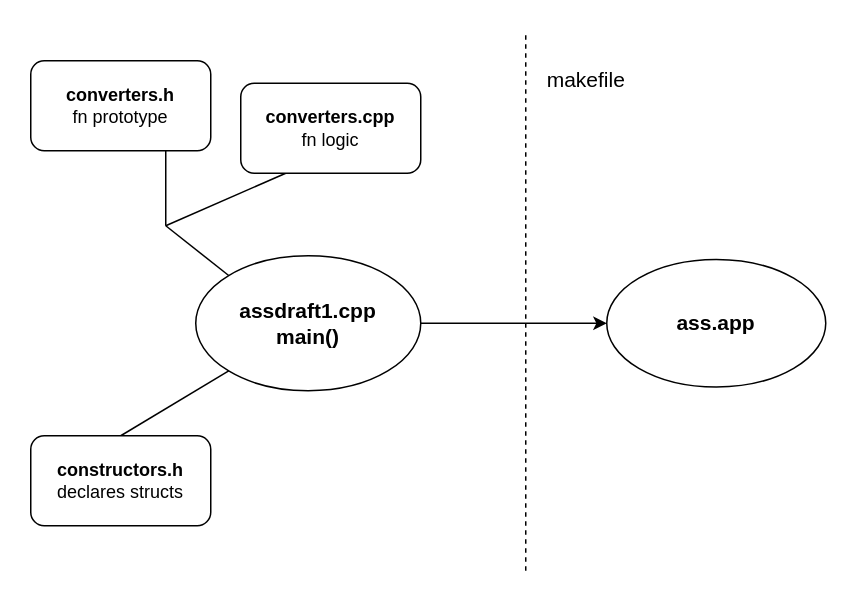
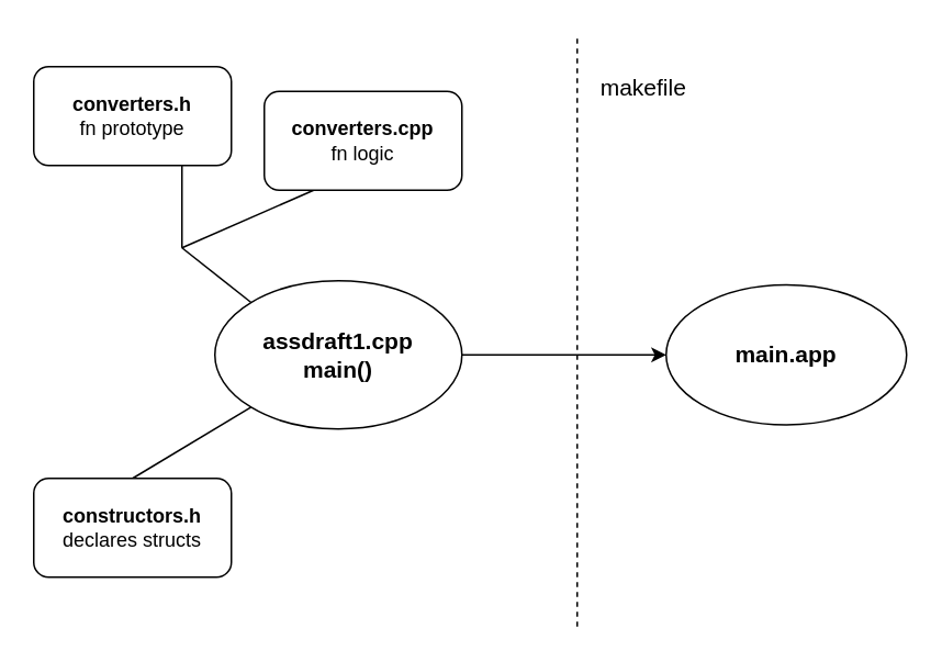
  <mxCell id="0" />
  <mxCell id="1" parent="0" />
  <mxCell id="2" style="rounded=0;orthogonalLoop=1;jettySize=auto;html=1;exitX=0;exitY=0;exitDx=0;exitDy=0;endArrow=none;endFill=0;" edge="1" parent="1" source="4"><mxGeometry relative="1" as="geometry"><mxPoint x="110" y="150" as="targetPoint" /></mxGeometry></mxCell>
  <mxCell id="3" style="edgeStyle=orthogonalEdgeStyle;rounded=0;orthogonalLoop=1;jettySize=auto;html=1;exitX=1;exitY=0.5;exitDx=0;exitDy=0;entryX=0;entryY=0.5;entryDx=0;entryDy=0;" edge="1" parent="1" source="4" target="11"><mxGeometry relative="1" as="geometry" /></mxCell>
  <mxCell id="4" value="&lt;b style=&quot;font-size: 14px;&quot;&gt;assdraft1.cpp&lt;br&gt;main()&lt;/b&gt;" style="ellipse;whiteSpace=wrap;html=1;" vertex="1" parent="1"><mxGeometry x="130" y="170" width="150" height="90" as="geometry" /></mxCell>
  <mxCell id="5" style="rounded=0;orthogonalLoop=1;jettySize=auto;html=1;exitX=0.5;exitY=0;exitDx=0;exitDy=0;entryX=0;entryY=1;entryDx=0;entryDy=0;endArrow=none;endFill=0;" edge="1" parent="1" source="6" target="4"><mxGeometry relative="1" as="geometry" /></mxCell>
  <mxCell id="6" value="&lt;b&gt;constructors.h&lt;/b&gt;&lt;br&gt;declares structs" style="rounded=1;whiteSpace=wrap;html=1;" vertex="1" parent="1"><mxGeometry x="20" y="290" width="120" height="60" as="geometry" /></mxCell>
  <mxCell id="7" style="rounded=0;orthogonalLoop=1;jettySize=auto;html=1;exitX=0.75;exitY=1;exitDx=0;exitDy=0;endArrow=none;endFill=0;" edge="1" parent="1" source="8"><mxGeometry relative="1" as="geometry"><mxPoint x="110" y="150" as="targetPoint" /></mxGeometry></mxCell>
  <mxCell id="8" value="&lt;b&gt;converters.h&lt;/b&gt;&lt;br&gt;fn prototype" style="rounded=1;whiteSpace=wrap;html=1;" vertex="1" parent="1"><mxGeometry x="20" y="40" width="120" height="60" as="geometry" /></mxCell>
  <mxCell id="9" style="rounded=0;orthogonalLoop=1;jettySize=auto;html=1;exitX=0.25;exitY=1;exitDx=0;exitDy=0;endArrow=none;endFill=0;" edge="1" parent="1" source="10"><mxGeometry relative="1" as="geometry"><mxPoint x="110" y="150" as="targetPoint" /></mxGeometry></mxCell>
  <mxCell id="10" value="&lt;b&gt;converters.cpp&lt;/b&gt;&lt;br&gt;fn logic" style="rounded=1;whiteSpace=wrap;html=1;" vertex="1" parent="1"><mxGeometry x="160" y="55" width="120" height="60" as="geometry" /></mxCell>
- <mxCell id="11" value="&lt;font style=&quot;font-size: 14px;&quot;&gt;&lt;b&gt;ass.app&lt;/b&gt;&lt;/font&gt;" style="ellipse;whiteSpace=wrap;html=1;" vertex="1" parent="1"><mxGeometry x="404" y="172.5" width="146" height="85" as="geometry" /></mxCell>
+ <mxCell id="11" value="&lt;font style=&quot;font-size: 14px;&quot;&gt;&lt;b&gt;main.app&lt;/b&gt;&lt;/font&gt;" style="ellipse;whiteSpace=wrap;html=1;" vertex="1" parent="1"><mxGeometry x="404" y="172.5" width="146" height="85" as="geometry" /></mxCell>
  <mxCell id="12" value="" style="endArrow=none;dashed=1;html=1;rounded=0;" edge="1" parent="1"><mxGeometry width="50" height="50" relative="1" as="geometry"><mxPoint x="350" y="380" as="sourcePoint" /><mxPoint x="350" y="20" as="targetPoint" /></mxGeometry></mxCell>
  <mxCell id="13" value="&lt;font style=&quot;font-size: 14px;&quot;&gt;makefile&lt;/font&gt;" style="text;html=1;align=center;verticalAlign=middle;resizable=0;points=[];autosize=1;strokeColor=none;fillColor=none;" vertex="1" parent="1"><mxGeometry x="350" y="38" width="80" height="30" as="geometry" /></mxCell>
